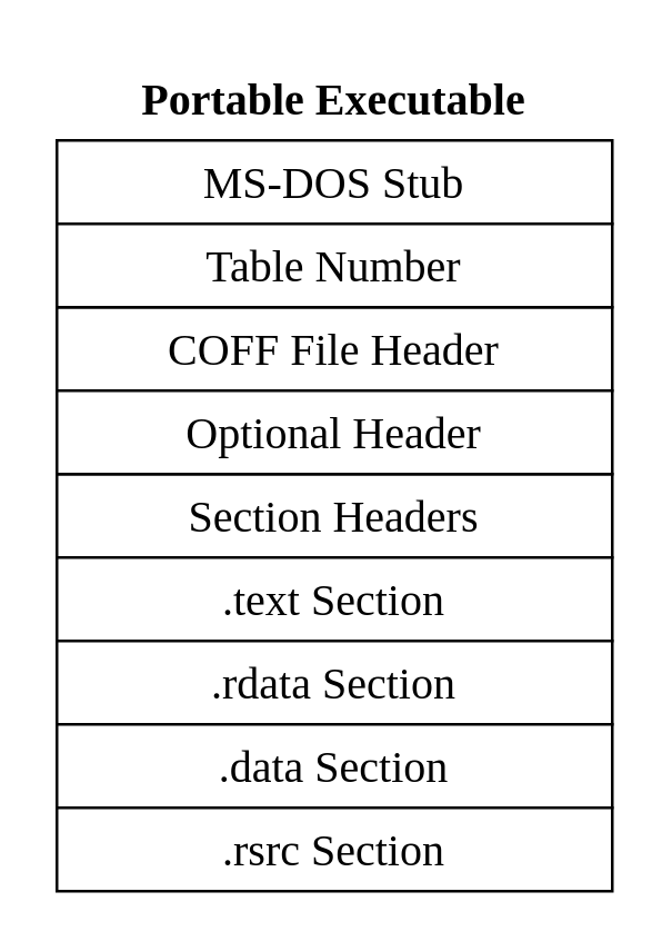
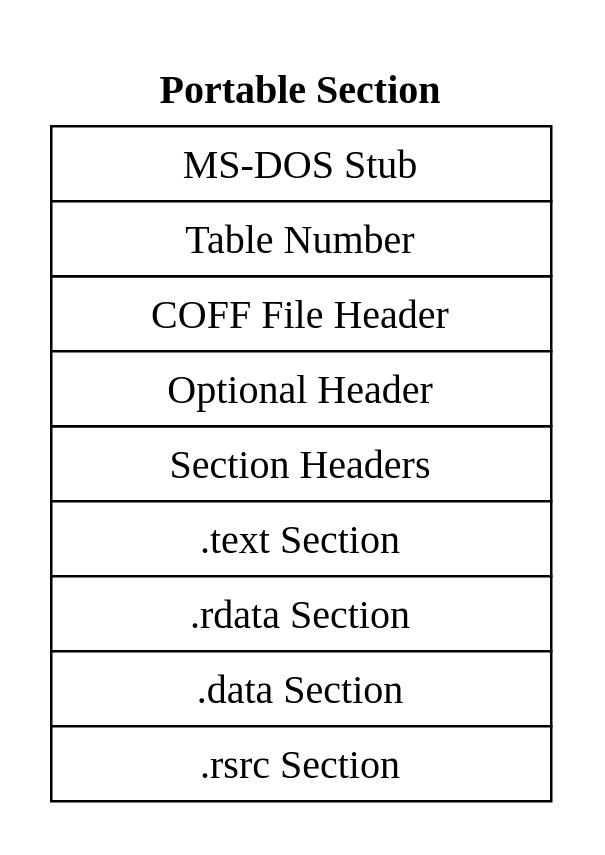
  <mxCell id="0" />
  <mxCell id="1" parent="0" />
  <mxCell id="2" value="&lt;font style=&quot;font-size: 16px;&quot; face=&quot;LMRoman10-Regular&quot;&gt;MS-DOS Stub&lt;/font&gt;" style="rounded=0;whiteSpace=wrap;html=1;" parent="1" vertex="1"><mxGeometry x="20" y="50" width="200" height="30" as="geometry" /></mxCell>
  <mxCell id="3" value="&lt;font style=&quot;font-size: 16px;&quot; face=&quot;LMRoman10-Regular&quot;&gt;COFF File Header&lt;br&gt;&lt;/font&gt;" style="rounded=0;whiteSpace=wrap;html=1;strokeColor=default;fillStyle=auto;gradientColor=none;" parent="1" vertex="1"><mxGeometry x="20" y="110" width="200" height="30" as="geometry" /></mxCell>
  <mxCell id="4" value="&lt;font style=&quot;font-size: 16px;&quot; face=&quot;LMRoman10-Regular&quot;&gt;Section Headers&lt;/font&gt;" style="rounded=0;whiteSpace=wrap;html=1;" parent="1" vertex="1"><mxGeometry x="20" y="170" width="200" height="30" as="geometry" /></mxCell>
  <mxCell id="5" value="&lt;font style=&quot;font-size: 16px;&quot; face=&quot;LMRoman10-Regular&quot;&gt;.text Section&lt;/font&gt;" style="rounded=0;whiteSpace=wrap;html=1;" parent="1" vertex="1"><mxGeometry x="20" y="200" width="200" height="30" as="geometry" /></mxCell>
  <mxCell id="6" value="&lt;font style=&quot;font-size: 16px;&quot; face=&quot;LMRoman10-Regular&quot;&gt;Table Number&lt;/font&gt;" style="rounded=0;whiteSpace=wrap;html=1;" parent="1" vertex="1"><mxGeometry x="20" y="80" width="200" height="30" as="geometry" /></mxCell>
  <mxCell id="7" value="&lt;font style=&quot;font-size: 16px;&quot; face=&quot;LMRoman10-Regular&quot;&gt;Optional Header&lt;br&gt;&lt;/font&gt;" style="rounded=0;whiteSpace=wrap;html=1;strokeColor=default;fillStyle=auto;gradientColor=none;" parent="1" vertex="1"><mxGeometry x="20" y="140" width="200" height="30" as="geometry" /></mxCell>
  <mxCell id="8" value="&lt;font style=&quot;font-size: 16px;&quot; face=&quot;LMRoman10-Regular&quot;&gt;.rdata Section&lt;/font&gt;" style="rounded=0;whiteSpace=wrap;html=1;" parent="1" vertex="1"><mxGeometry x="20" y="230" width="200" height="30" as="geometry" /></mxCell>
  <mxCell id="9" value="&lt;font style=&quot;font-size: 16px;&quot; face=&quot;LMRoman10-Regular&quot;&gt;.data Section&lt;/font&gt;" style="rounded=0;whiteSpace=wrap;html=1;" parent="1" vertex="1"><mxGeometry x="20" y="260" width="200" height="30" as="geometry" /></mxCell>
  <mxCell id="10" value="&lt;font style=&quot;font-size: 16px;&quot; face=&quot;LMRoman10-Regular&quot;&gt;.rsrc Section&lt;/font&gt;" style="rounded=0;whiteSpace=wrap;html=1;" parent="1" vertex="1"><mxGeometry x="20" y="290" width="200" height="30" as="geometry" /></mxCell>
- <mxCell id="11" value="&lt;b&gt;Portable Executable&lt;/b&gt;" style="text;html=1;strokeColor=none;fillColor=none;align=center;verticalAlign=middle;whiteSpace=wrap;rounded=0;fontFamily=LMRoman10-Regular;fontSize=16;fontColor=default;" vertex="1" parent="1"><mxGeometry x="20" y="20" width="200" height="30" as="geometry" /></mxCell>
+ <mxCell id="11" value="&lt;b&gt;Portable Section&lt;/b&gt;" style="text;html=1;strokeColor=none;fillColor=none;align=center;verticalAlign=middle;whiteSpace=wrap;rounded=0;fontFamily=LMRoman10-Regular;fontSize=16;fontColor=default;" vertex="1" parent="1"><mxGeometry x="20" y="20" width="200" height="30" as="geometry" /></mxCell>
